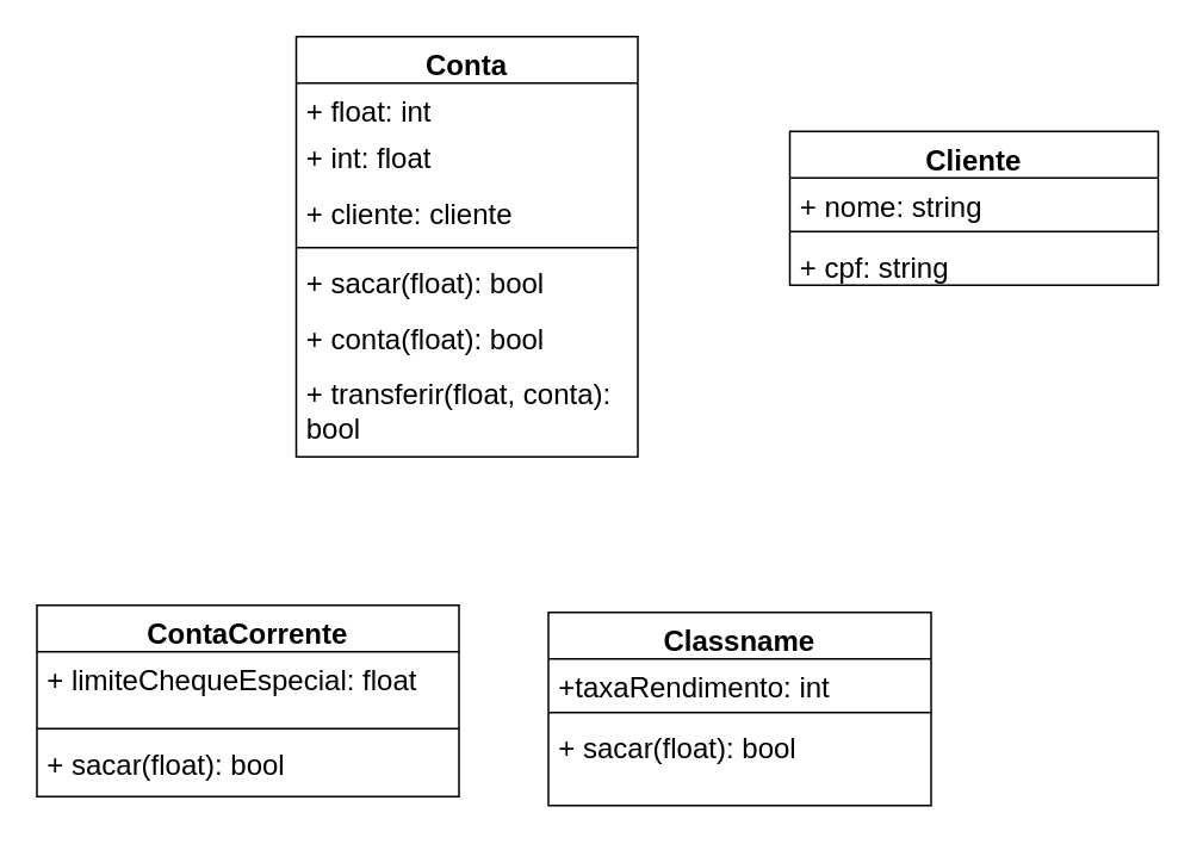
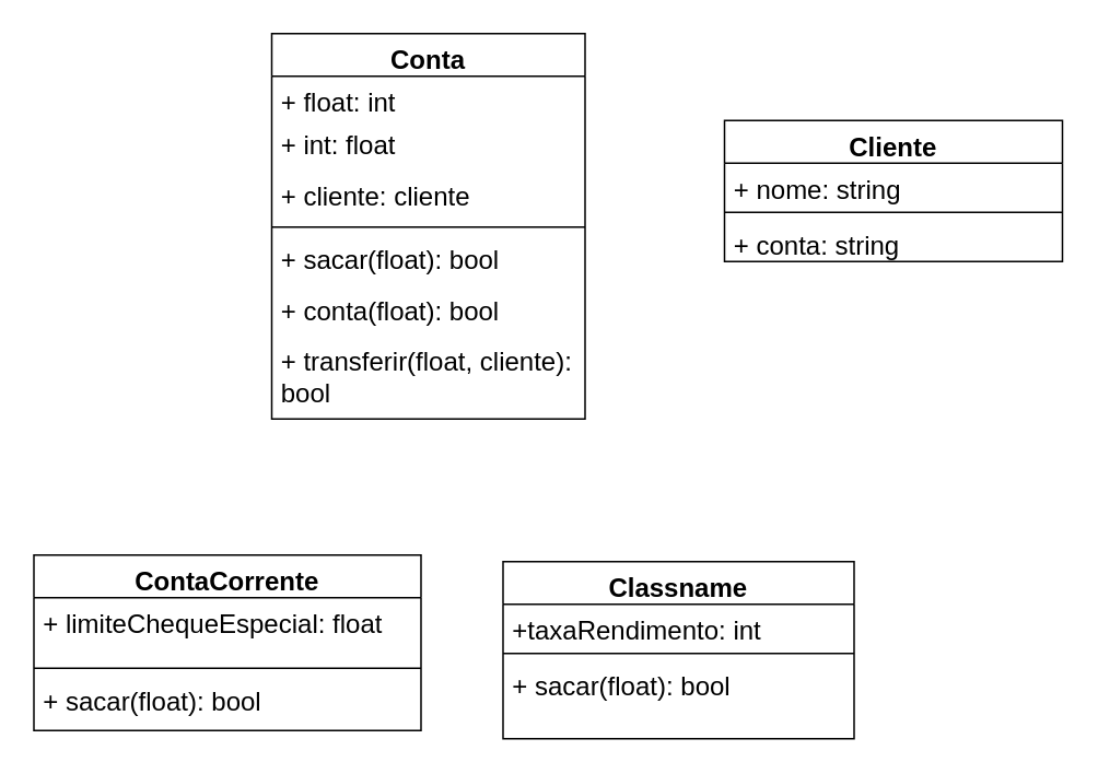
  <mxCell id="0" />
  <mxCell id="1" parent="0" />
  <mxCell id="2" value="Conta" style="swimlane;fontStyle=1;align=center;verticalAlign=top;childLayout=stackLayout;horizontal=1;startSize=26;horizontalStack=0;resizeParent=1;resizeParentMax=0;resizeLast=0;collapsible=1;marginBottom=0;whiteSpace=wrap;html=1;fontSize=16;" vertex="1" parent="1"><mxGeometry x="165" y="20" width="191" height="235" as="geometry" /></mxCell>
  <mxCell id="3" value="+ float: int" style="text;strokeColor=none;fillColor=none;align=left;verticalAlign=top;spacingLeft=4;spacingRight=4;overflow=hidden;rotatable=0;points=[[0,0.5],[1,0.5]];portConstraint=eastwest;whiteSpace=wrap;html=1;fontSize=16;" vertex="1" parent="2"><mxGeometry y="26" width="191" height="26" as="geometry" /></mxCell>
  <mxCell id="4" value="+ int: float" style="text;strokeColor=none;fillColor=none;align=left;verticalAlign=top;spacingLeft=4;spacingRight=4;overflow=hidden;rotatable=0;points=[[0,0.5],[1,0.5]];portConstraint=eastwest;whiteSpace=wrap;html=1;fontSize=16;" vertex="1" parent="2"><mxGeometry y="52" width="191" height="31" as="geometry" /></mxCell>
  <mxCell id="5" value="+ cliente: cliente" style="text;strokeColor=none;fillColor=none;align=left;verticalAlign=top;spacingLeft=4;spacingRight=4;overflow=hidden;rotatable=0;points=[[0,0.5],[1,0.5]];portConstraint=eastwest;whiteSpace=wrap;html=1;fontSize=16;" vertex="1" parent="2"><mxGeometry y="83" width="191" height="31" as="geometry" /></mxCell>
  <mxCell id="6" value="" style="line;strokeWidth=1;fillColor=none;align=left;verticalAlign=middle;spacingTop=-1;spacingLeft=3;spacingRight=3;rotatable=0;labelPosition=right;points=[];portConstraint=eastwest;strokeColor=inherit;fontSize=16;" vertex="1" parent="2"><mxGeometry y="114" width="191" height="8" as="geometry" /></mxCell>
  <mxCell id="7" value="+ sacar(float): bool" style="text;strokeColor=none;fillColor=none;align=left;verticalAlign=top;spacingLeft=4;spacingRight=4;overflow=hidden;rotatable=0;points=[[0,0.5],[1,0.5]];portConstraint=eastwest;whiteSpace=wrap;html=1;fontSize=16;" vertex="1" parent="2"><mxGeometry y="122" width="191" height="31" as="geometry" /></mxCell>
  <mxCell id="8" value="+ conta(float): bool" style="text;strokeColor=none;fillColor=none;align=left;verticalAlign=top;spacingLeft=4;spacingRight=4;overflow=hidden;rotatable=0;points=[[0,0.5],[1,0.5]];portConstraint=eastwest;whiteSpace=wrap;html=1;fontSize=16;" vertex="1" parent="2"><mxGeometry y="153" width="191" height="31" as="geometry" /></mxCell>
- <mxCell id="9" value="+ transferir(float, conta): bool" style="text;strokeColor=none;fillColor=none;align=left;verticalAlign=top;spacingLeft=4;spacingRight=4;overflow=hidden;rotatable=0;points=[[0,0.5],[1,0.5]];portConstraint=eastwest;whiteSpace=wrap;html=1;fontSize=16;" vertex="1" parent="2"><mxGeometry y="184" width="191" height="51" as="geometry" /></mxCell>
+ <mxCell id="9" value="+ transferir(float, cliente): bool" style="text;strokeColor=none;fillColor=none;align=left;verticalAlign=top;spacingLeft=4;spacingRight=4;overflow=hidden;rotatable=0;points=[[0,0.5],[1,0.5]];portConstraint=eastwest;whiteSpace=wrap;html=1;fontSize=16;" vertex="1" parent="2"><mxGeometry y="184" width="191" height="51" as="geometry" /></mxCell>
  <mxCell id="10" value="Cliente" style="swimlane;fontStyle=1;align=center;verticalAlign=top;childLayout=stackLayout;horizontal=1;startSize=26;horizontalStack=0;resizeParent=1;resizeParentMax=0;resizeLast=0;collapsible=1;marginBottom=0;whiteSpace=wrap;html=1;fontSize=16;" vertex="1" parent="1"><mxGeometry x="441" y="73" width="206" height="86" as="geometry" /></mxCell>
  <mxCell id="11" value="+ nome: string" style="text;strokeColor=none;fillColor=none;align=left;verticalAlign=top;spacingLeft=4;spacingRight=4;overflow=hidden;rotatable=0;points=[[0,0.5],[1,0.5]];portConstraint=eastwest;whiteSpace=wrap;html=1;fontSize=16;" vertex="1" parent="10"><mxGeometry y="26" width="206" height="26" as="geometry" /></mxCell>
  <mxCell id="12" value="" style="line;strokeWidth=1;fillColor=none;align=left;verticalAlign=middle;spacingTop=-1;spacingLeft=3;spacingRight=3;rotatable=0;labelPosition=right;points=[];portConstraint=eastwest;strokeColor=inherit;fontSize=16;" vertex="1" parent="10"><mxGeometry y="52" width="206" height="8" as="geometry" /></mxCell>
- <mxCell id="13" value="+ cpf: string&amp;nbsp;" style="text;strokeColor=none;fillColor=none;align=left;verticalAlign=top;spacingLeft=4;spacingRight=4;overflow=hidden;rotatable=0;points=[[0,0.5],[1,0.5]];portConstraint=eastwest;whiteSpace=wrap;html=1;fontSize=16;" vertex="1" parent="10"><mxGeometry y="60" width="206" height="26" as="geometry" /></mxCell>
+ <mxCell id="13" value="+ conta: string&amp;nbsp;" style="text;strokeColor=none;fillColor=none;align=left;verticalAlign=top;spacingLeft=4;spacingRight=4;overflow=hidden;rotatable=0;points=[[0,0.5],[1,0.5]];portConstraint=eastwest;whiteSpace=wrap;html=1;fontSize=16;" vertex="1" parent="10"><mxGeometry y="60" width="206" height="26" as="geometry" /></mxCell>
  <mxCell id="14" value="ContaCorrente" style="swimlane;fontStyle=1;align=center;verticalAlign=top;childLayout=stackLayout;horizontal=1;startSize=26;horizontalStack=0;resizeParent=1;resizeParentMax=0;resizeLast=0;collapsible=1;marginBottom=0;whiteSpace=wrap;html=1;fontSize=16;" vertex="1" parent="1"><mxGeometry x="20" y="337.997" width="236" height="107" as="geometry" /></mxCell>
  <mxCell id="15" value="+ limiteChequeEspecial: float" style="text;strokeColor=none;fillColor=none;align=left;verticalAlign=top;spacingLeft=4;spacingRight=4;overflow=hidden;rotatable=0;points=[[0,0.5],[1,0.5]];portConstraint=eastwest;whiteSpace=wrap;html=1;fontSize=16;" vertex="1" parent="14"><mxGeometry y="26" width="236" height="39" as="geometry" /></mxCell>
  <mxCell id="16" value="" style="line;strokeWidth=1;fillColor=none;align=left;verticalAlign=middle;spacingTop=-1;spacingLeft=3;spacingRight=3;rotatable=0;labelPosition=right;points=[];portConstraint=eastwest;strokeColor=inherit;fontSize=16;" vertex="1" parent="14"><mxGeometry y="65" width="236" height="8" as="geometry" /></mxCell>
  <mxCell id="17" value="+ sacar(float): bool" style="text;strokeColor=none;fillColor=none;align=left;verticalAlign=top;spacingLeft=4;spacingRight=4;overflow=hidden;rotatable=0;points=[[0,0.5],[1,0.5]];portConstraint=eastwest;whiteSpace=wrap;html=1;fontSize=16;" vertex="1" parent="14"><mxGeometry y="73" width="236" height="34" as="geometry" /></mxCell>
  <mxCell id="18" value="Classname" style="swimlane;fontStyle=1;align=center;verticalAlign=top;childLayout=stackLayout;horizontal=1;startSize=26;horizontalStack=0;resizeParent=1;resizeParentMax=0;resizeLast=0;collapsible=1;marginBottom=0;whiteSpace=wrap;html=1;fontSize=16;" vertex="1" parent="1"><mxGeometry x="306" y="341.997" width="214" height="108" as="geometry" /></mxCell>
  <mxCell id="19" value="+taxaRendimento&lt;span style=&quot;background-color: initial;&quot;&gt;: int&lt;/span&gt;" style="text;strokeColor=none;fillColor=none;align=left;verticalAlign=top;spacingLeft=4;spacingRight=4;overflow=hidden;rotatable=0;points=[[0,0.5],[1,0.5]];portConstraint=eastwest;whiteSpace=wrap;html=1;fontSize=16;" vertex="1" parent="18"><mxGeometry y="26" width="214" height="26" as="geometry" /></mxCell>
  <mxCell id="20" value="" style="line;strokeWidth=1;fillColor=none;align=left;verticalAlign=middle;spacingTop=-1;spacingLeft=3;spacingRight=3;rotatable=0;labelPosition=right;points=[];portConstraint=eastwest;strokeColor=inherit;fontSize=16;" vertex="1" parent="18"><mxGeometry y="52" width="214" height="8" as="geometry" /></mxCell>
  <mxCell id="21" value="+ sacar(float): bool" style="text;strokeColor=none;fillColor=none;align=left;verticalAlign=top;spacingLeft=4;spacingRight=4;overflow=hidden;rotatable=0;points=[[0,0.5],[1,0.5]];portConstraint=eastwest;whiteSpace=wrap;html=1;fontSize=16;" vertex="1" parent="18"><mxGeometry y="60" width="214" height="48" as="geometry" /></mxCell>
